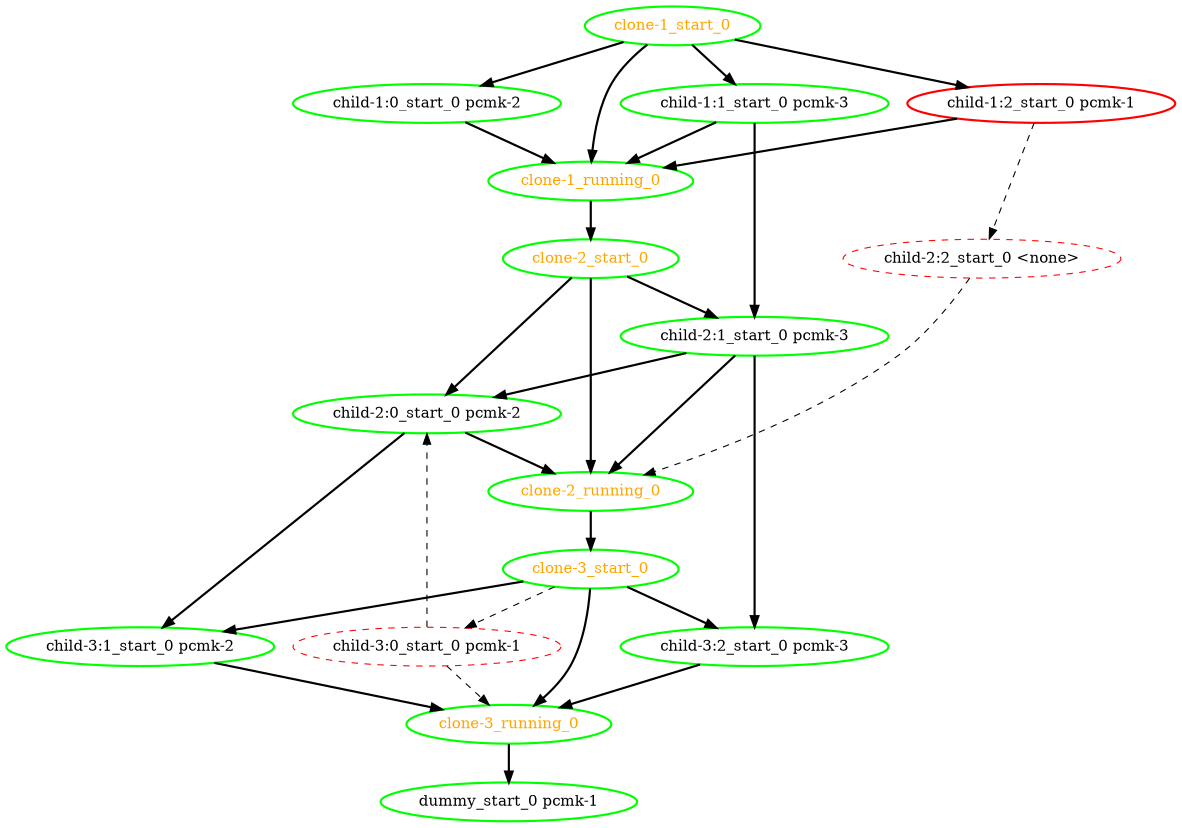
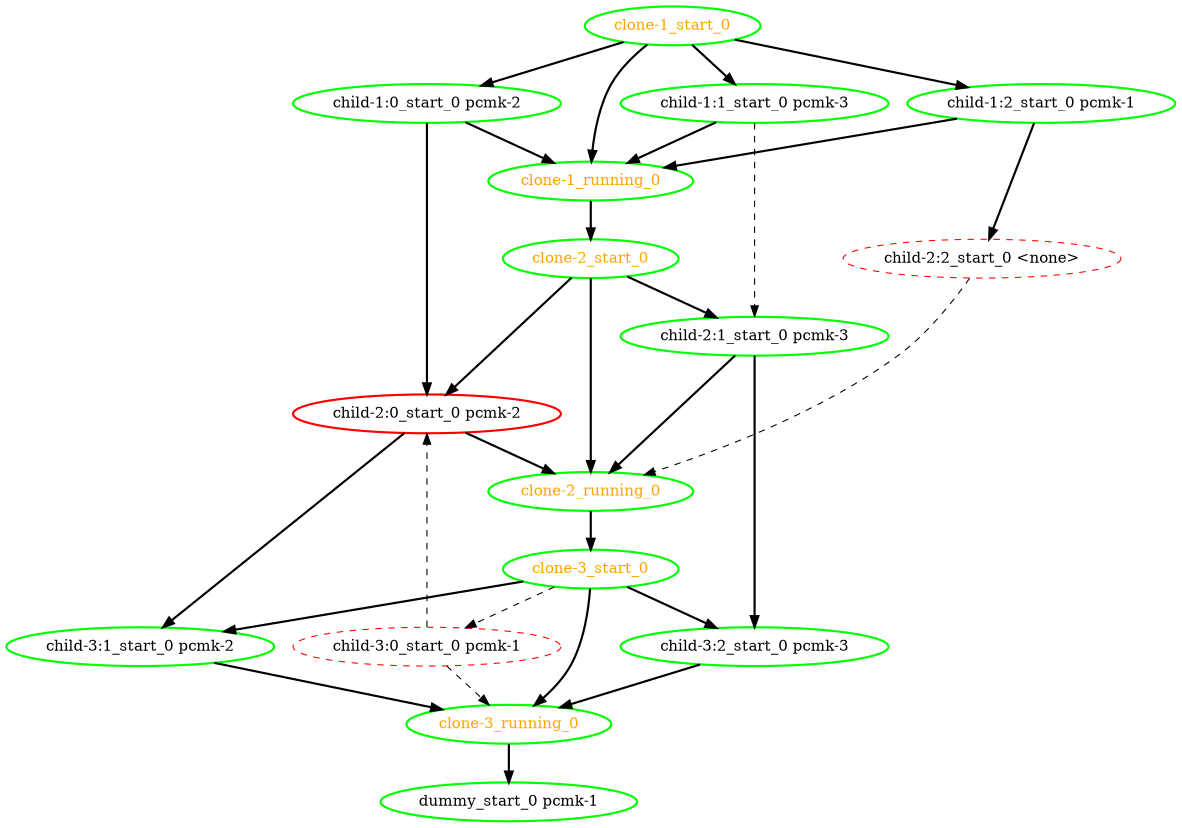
  digraph {
    node [color=green fontcolor=black style=bold]
    edge [style=bold]
    "child-1:0_start_0 pcmk-2"
-   "child-2:0_start_0 pcmk-2"
+   "child-2:0_start_0 pcmk-2" [color=red]
    "clone-1_running_0" [fontcolor=orange]
    "child-3:1_start_0 pcmk-2"
    "clone-2_running_0" [fontcolor=orange]
    "clone-2_start_0" [fontcolor=orange]
    "child-3:0_start_0 pcmk-1" [color=red style=dashed]
    "clone-3_running_0" [fontcolor=orange]
    "clone-3_start_0" [fontcolor=orange]
    "child-2:1_start_0 pcmk-3"
    "child-1:1_start_0 pcmk-3"
    "child-3:2_start_0 pcmk-3"
-   "child-1:2_start_0 pcmk-1" [color=red]
+   "child-1:2_start_0 pcmk-1"
    "child-2:2_start_0 <none>" [color=red style=dashed]
    "dummy_start_0 pcmk-1"
    "clone-1_start_0" [fontcolor=orange]
-   "child-2:1_start_0 pcmk-3" -> "child-2:0_start_0 pcmk-2"
+   "child-1:0_start_0 pcmk-2" -> "child-2:0_start_0 pcmk-2"
    "child-1:0_start_0 pcmk-2" -> "clone-1_running_0"
    "child-2:0_start_0 pcmk-2" -> "child-3:1_start_0 pcmk-2"
    "child-2:0_start_0 pcmk-2" -> "clone-2_running_0"
    "clone-1_running_0" -> "clone-2_start_0"
    "child-3:1_start_0 pcmk-2" -> "clone-3_running_0"
    "clone-2_running_0" -> "clone-3_start_0"
    "clone-2_start_0" -> "child-2:0_start_0 pcmk-2"
    "clone-2_start_0" -> "clone-2_running_0"
    "clone-2_start_0" -> "child-2:1_start_0 pcmk-3"
    "child-3:0_start_0 pcmk-1" -> "child-2:0_start_0 pcmk-2" [style=dashed]
    "child-3:0_start_0 pcmk-1" -> "clone-3_running_0" [style=dashed]
    "clone-3_running_0" -> "dummy_start_0 pcmk-1"
    "clone-3_start_0" -> "child-3:1_start_0 pcmk-2"
    "clone-3_start_0" -> "child-3:0_start_0 pcmk-1" [style=dashed]
    "clone-3_start_0" -> "clone-3_running_0"
    "clone-3_start_0" -> "child-3:2_start_0 pcmk-3"
    "child-2:1_start_0 pcmk-3" -> "clone-2_running_0"
    "child-2:1_start_0 pcmk-3" -> "child-3:2_start_0 pcmk-3"
    "child-1:1_start_0 pcmk-3" -> "clone-1_running_0"
-   "child-1:1_start_0 pcmk-3" -> "child-2:1_start_0 pcmk-3"
+   "child-1:1_start_0 pcmk-3" -> "child-2:1_start_0 pcmk-3" [style=dashed]
    "child-3:2_start_0 pcmk-3" -> "clone-3_running_0"
    "child-1:2_start_0 pcmk-1" -> "clone-1_running_0"
-   "child-1:2_start_0 pcmk-1" -> "child-2:2_start_0 <none>" [style=dashed]
+   "child-1:2_start_0 pcmk-1" -> "child-2:2_start_0 <none>"
    "child-2:2_start_0 <none>" -> "clone-2_running_0" [style=dashed]
    "clone-1_start_0" -> "child-1:0_start_0 pcmk-2"
    "clone-1_start_0" -> "clone-1_running_0"
    "clone-1_start_0" -> "child-1:1_start_0 pcmk-3"
    "clone-1_start_0" -> "child-1:2_start_0 pcmk-1"
  }
